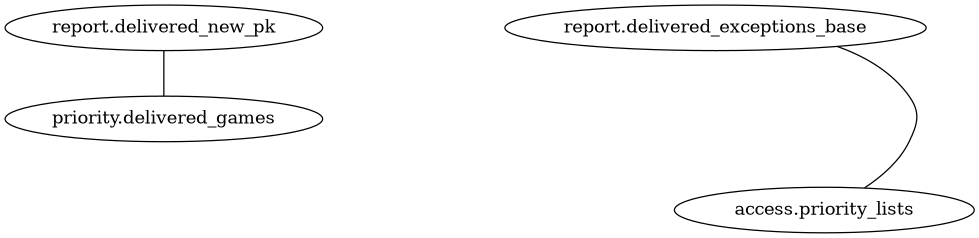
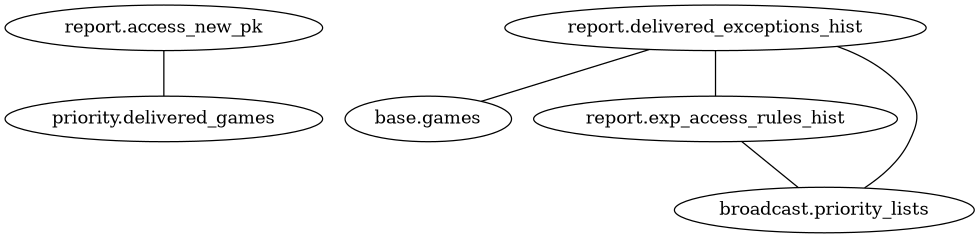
  graph {
    n1 [label="priority.delivered_games"]
-   "report.delivered_new_pk"
-   "report.delivered_exceptions_hist" [label="report.delivered_exceptions_base"]
-   "broadcast.priority_lists" [label="access.priority_lists"]
+   "report.delivered_new_pk" [label="report.access_new_pk"]
+   "report.delivered_exceptions_hist"
+   "base.games"
+   "report.exp_access_rules_hist"
+   "broadcast.priority_lists"
    "report.delivered_new_pk" -- n1
+   "report.delivered_exceptions_hist" -- "base.games"
+   "report.delivered_exceptions_hist" -- "report.exp_access_rules_hist"
    "report.delivered_exceptions_hist" -- "broadcast.priority_lists"
+   "report.exp_access_rules_hist" -- "broadcast.priority_lists"
  }
